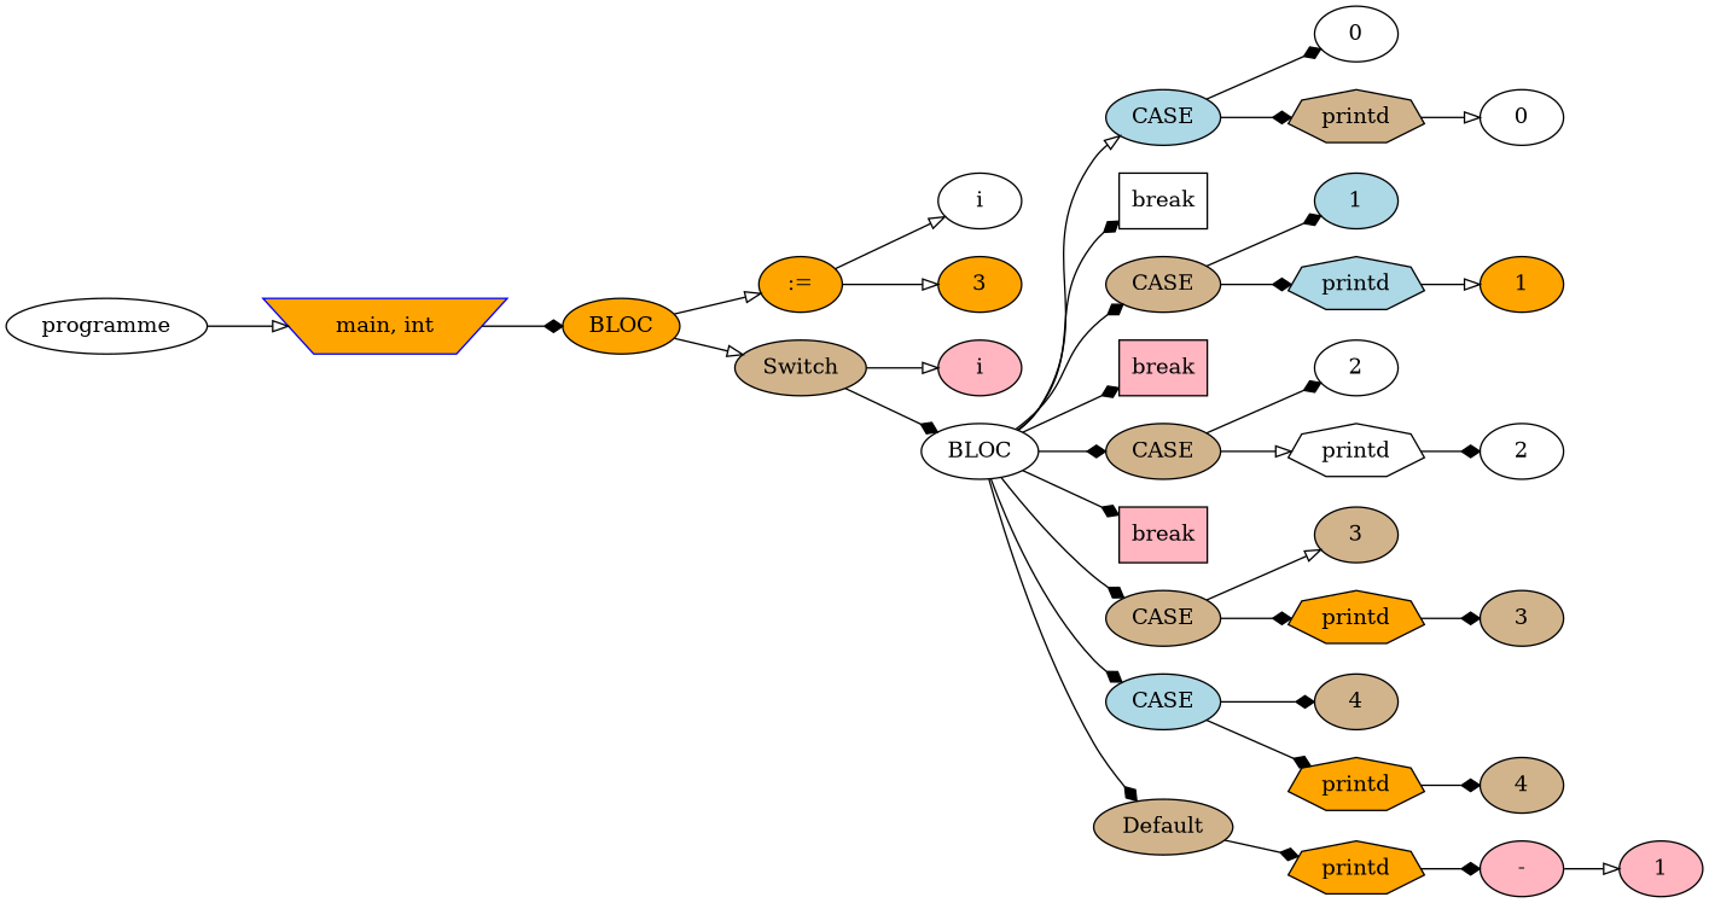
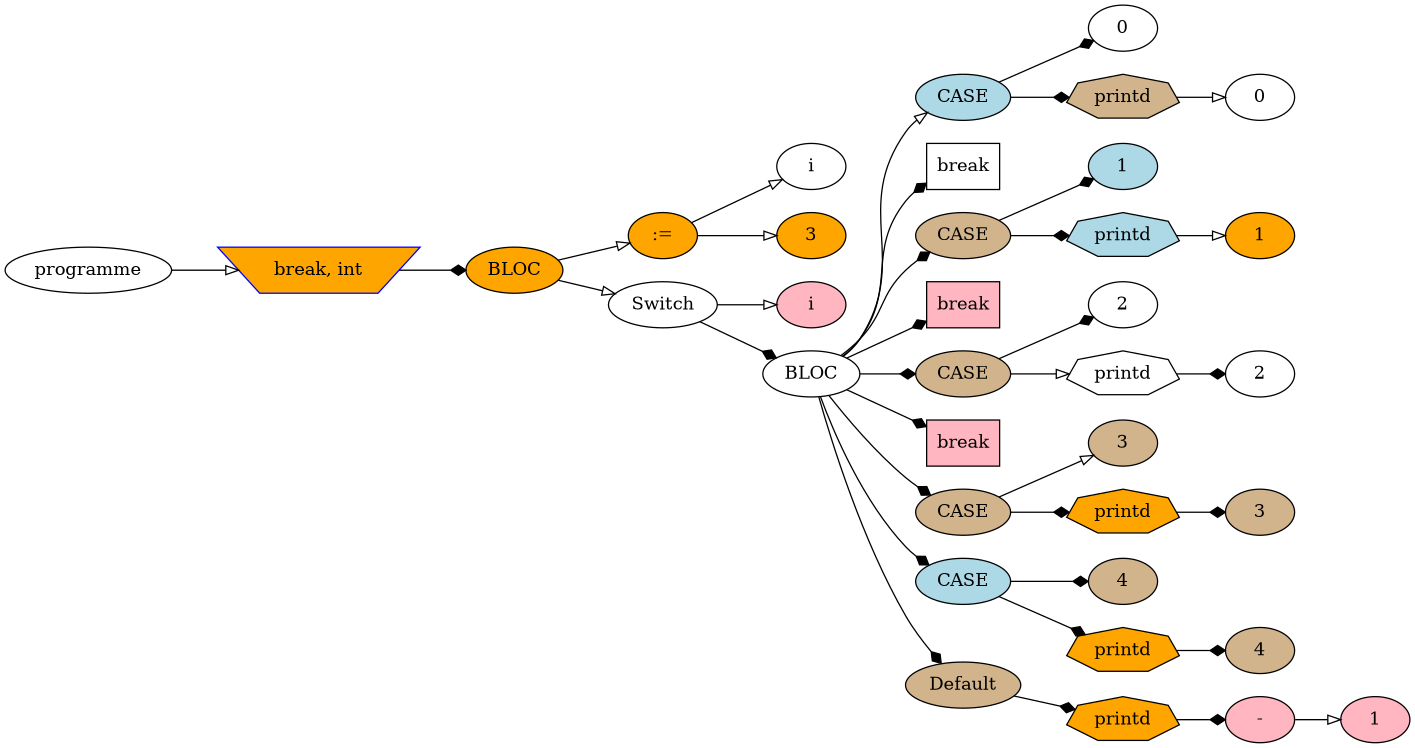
  digraph {
    rankdir=LR
    node [fillcolor=white style=filled]
    edge [arrowhead=diamond]
    n1 [label=programme]
-   n2 [color=blue fillcolor=orange label="main, int" shape=invtrapezium]
+   n2 [color=blue fillcolor=orange label="break, int" shape=invtrapezium]
    n3 [fillcolor=orange label=BLOC]
    n4 [fillcolor=orange label=":="]
-   n5 [fillcolor=tan label=Switch]
+   n5 [label=Switch]
    n6 [label=i]
    n7 [fillcolor=orange label=3]
    n8 [fillcolor=lightpink label=i]
    n9 [label=BLOC]
    n10 [fillcolor=lightblue label=CASE]
    n11 [label=break shape=box]
    n12 [fillcolor=tan label=CASE]
    n13 [fillcolor=lightpink label=break shape=box]
    n14 [fillcolor=tan label=CASE]
    n15 [fillcolor=lightpink label=break shape=box]
    n16 [fillcolor=tan label=CASE]
    n17 [fillcolor=lightblue label=CASE]
    n18 [fillcolor=tan label=Default]
    n19 [label=0]
    n20 [fillcolor=tan label=printd shape=septagon]
    n21 [fillcolor=lightblue label=1]
    n22 [fillcolor=lightblue label=printd shape=septagon]
    n23 [label=2]
    n24 [label=printd shape=septagon]
    n25 [fillcolor=tan label=3]
    n26 [fillcolor=orange label=printd shape=septagon]
    n27 [fillcolor=tan label=4]
    n28 [fillcolor=orange label=printd shape=septagon]
    n29 [fillcolor=orange label=printd shape=septagon]
    n30 [label=0]
    n31 [fillcolor=orange label=1]
    n32 [label=2]
    n33 [fillcolor=tan label=3]
    n34 [fillcolor=tan label=4]
    n35 [fillcolor=lightpink label="-"]
    n36 [fillcolor=lightpink label=1]
    n1 -> n2 [arrowhead=onormal]
    n2 -> n3
    n3 -> n4 [arrowhead=onormal]
    n3 -> n5 [arrowhead=onormal]
    n4 -> n6 [arrowhead=onormal]
    n4 -> n7 [arrowhead=onormal]
    n5 -> n8 [arrowhead=onormal]
    n5 -> n9
    n9 -> n10 [arrowhead=onormal]
    n9 -> n11
    n9 -> n12
    n9 -> n13
    n9 -> n14
    n9 -> n15
    n9 -> n16
    n9 -> n17
    n9 -> n18
    n10 -> n19
    n10 -> n20
    n12 -> n21
    n12 -> n22
    n14 -> n23
    n14 -> n24 [arrowhead=onormal]
    n16 -> n25 [arrowhead=onormal]
    n16 -> n26
    n17 -> n27
    n17 -> n28
    n18 -> n29
    n20 -> n30 [arrowhead=onormal]
    n22 -> n31 [arrowhead=onormal]
    n24 -> n32
    n26 -> n33
    n28 -> n34
    n29 -> n35
    n35 -> n36 [arrowhead=onormal]
  }
